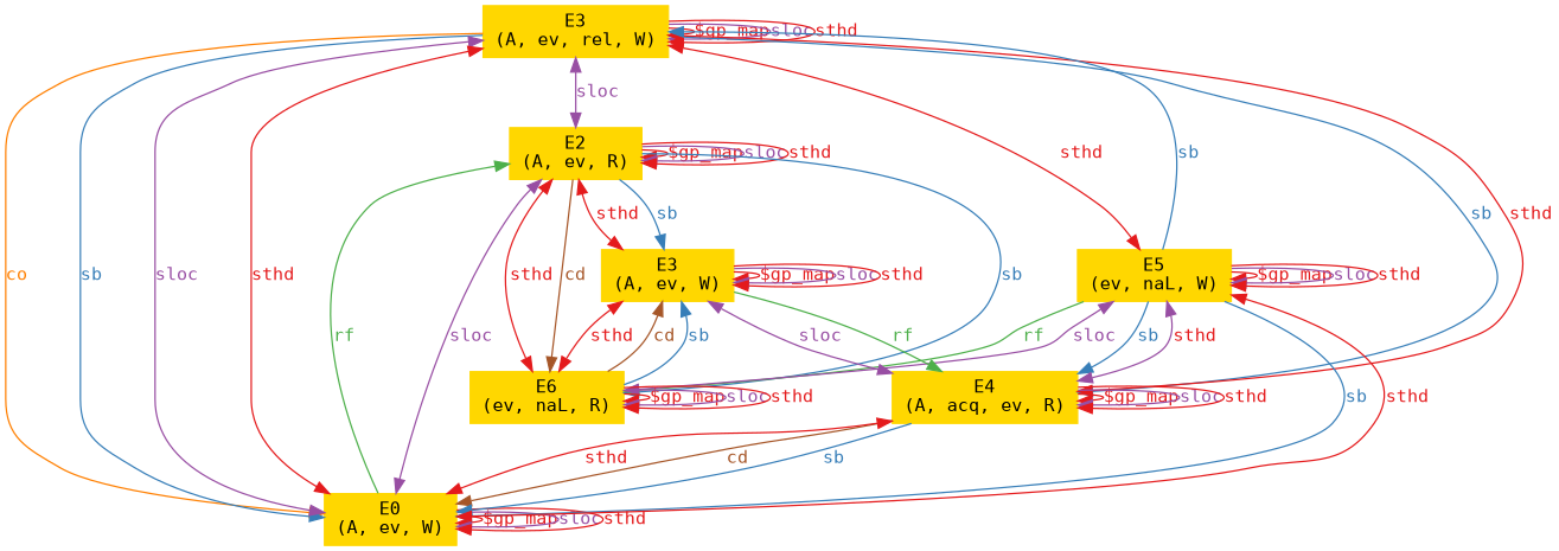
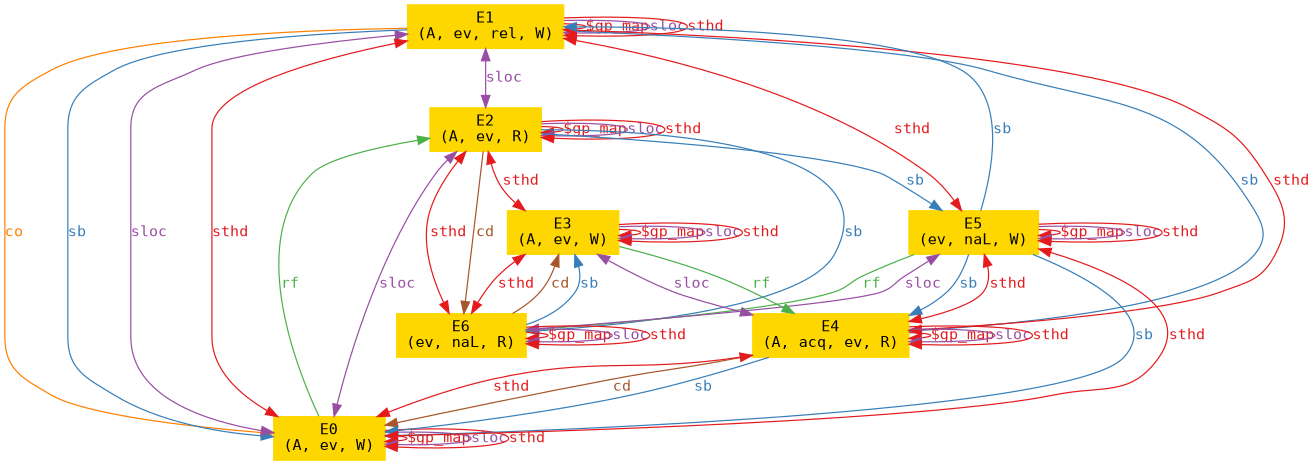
  digraph {
    fontsize=12
    rankdir=TB
    fontname="DejaVu Sans Mono"
    node [color="#ffd700" fontcolor="#000000" fontsize=12 shape=box style="filled, solid" fontname="DejaVu Sans Mono"]
    edge [color="#e41a1c" dir=forward fontcolor="#e41a1c" fontsize=12 style=solid uuid="<E0, E0>" weight=1 fontname="DejaVu Sans Mono"]
    n1 [label="E0\n(A, ev, W)" uuid=E0]
-   n2 [label="E3\n(A, ev, rel, W)" uuid=E1]
+   n2 [label="E1\n(A, ev, rel, W)" uuid=E1]
    n3 [label="E2\n(A, ev, R)" uuid=E2]
    n4 [label="E4\n(A, acq, ev, R)" uuid=E4]
    n5 [label="E5\n(ev, naL, W)" uuid=E5]
    n6 [label="E3\n(A, ev, W)" uuid=E3]
    n7 [label="E6\n(ev, naL, R)" uuid=E6]
    n1 -> n1 [label="$gp_map"]
    n1 -> n1 [color="#984ea3" fontcolor="#984ea3" label=sloc]
    n1 -> n1 [label=sthd]
    n2 -> n1 [color="#ff7f00" fontcolor="#ff7f00" label=co uuid="<E1, E0>"]
    n2 -> n1 [color="#377eb8" fontcolor="#377eb8" label=sb uuid="<E1, E0>"]
    n2 -> n1 [color="#984ea3" dir=both fontcolor="#984ea3" label=sloc uuid="<E0, E1>"]
    n2 -> n1 [dir=both label=sthd uuid="<E0, E1>"]
    n2 -> n2 [label="$gp_map" uuid="<E1, E1>"]
    n2 -> n2 [color="#984ea3" fontcolor="#984ea3" label=sloc uuid="<E1, E1>"]
    n2 -> n2 [label=sthd uuid="<E1, E1>"]
    n2 -> n3 [color="#984ea3" dir=both fontcolor="#984ea3" label=sloc uuid="<E1, E2>"]
    n2 -> n4 [color="#377eb8" fontcolor="#377eb8" label=sb uuid="<E1, E4>"]
    n2 -> n4 [dir=both label=sthd uuid="<E1, E4>"]
    n2 -> n5 [color="#377eb8" dir=back fontcolor="#377eb8" label=sb uuid="<E5, E1>"]
    n2 -> n5 [dir=both label=sthd uuid="<E1, E5>"]
    n3 -> n1 [color="#4daf4a" dir=back fontcolor="#4daf4a" label=rf uuid="<E0, E2>"]
    n3 -> n1 [color="#984ea3" dir=both fontcolor="#984ea3" label=sloc uuid="<E0, E2>"]
    n3 -> n3 [label="$gp_map" uuid="<E2, E2>"]
    n3 -> n3 [color="#984ea3" fontcolor="#984ea3" label=sloc uuid="<E2, E2>"]
    n3 -> n3 [label=sthd uuid="<E2, E2>"]
-   n3 -> n6 [color="#377eb8" fontcolor="#377eb8" label=sb uuid="<E2, E3>"]
+   n3 -> n5 [color="#377eb8" fontcolor="#377eb8" label=sb uuid="<E2, E3>"]
    n3 -> n6 [dir=both label=sthd uuid="<E2, E3>"]
    n3 -> n7 [color="#a65628" fontcolor="#a65628" label=cd uuid="<E2, E6>"]
    n3 -> n7 [color="#377eb8" fontcolor="#377eb8" label=sb uuid="<E2, E6>"]
    n3 -> n7 [dir=both label=sthd uuid="<E2, E6>"]
    n4 -> n1 [color="#a65628" fontcolor="#a65628" label=cd uuid="<E4, E0>"]
    n4 -> n1 [color="#377eb8" fontcolor="#377eb8" label=sb uuid="<E4, E0>"]
    n4 -> n1 [dir=both label=sthd uuid="<E0, E4>"]
    n4 -> n4 [label="$gp_map" uuid="<E4, E4>"]
    n4 -> n4 [color="#984ea3" fontcolor="#984ea3" label=sloc uuid="<E4, E4>"]
    n4 -> n4 [label=sthd uuid="<E4, E4>"]
    n5 -> n1 [color="#377eb8" fontcolor="#377eb8" label=sb uuid="<E5, E0>"]
    n5 -> n1 [dir=both label=sthd uuid="<E0, E5>"]
    n5 -> n4 [color="#377eb8" fontcolor="#377eb8" label=sb uuid="<E5, E4>"]
-   n5 -> n4 [color="#984ea3" dir=both label=sthd uuid="<E4, E5>"]
+   n5 -> n4 [dir=both label=sthd uuid="<E4, E5>"]
    n5 -> n5 [label="$gp_map" uuid="<E5, E5>"]
    n5 -> n5 [color="#984ea3" fontcolor="#984ea3" label=sloc uuid="<E5, E5>"]
    n5 -> n5 [label=sthd uuid="<E5, E5>"]
    n5 -> n7 [color="#4daf4a" fontcolor="#4daf4a" label=rf uuid="<E5, E6>"]
    n5 -> n7 [color="#984ea3" dir=both fontcolor="#984ea3" label=sloc uuid="<E5, E6>"]
    n6 -> n4 [color="#4daf4a" fontcolor="#4daf4a" label=rf uuid="<E3, E4>"]
    n6 -> n4 [color="#984ea3" dir=both fontcolor="#984ea3" label=sloc uuid="<E3, E4>"]
    n6 -> n6 [label="$gp_map" uuid="<E3, E3>"]
    n6 -> n6 [color="#984ea3" fontcolor="#984ea3" label=sloc uuid="<E3, E3>"]
    n6 -> n6 [label=sthd uuid="<E3, E3>"]
    n6 -> n7 [color="#a65628" dir=back fontcolor="#a65628" label=cd uuid="<E6, E3>"]
    n6 -> n7 [color="#377eb8" dir=back fontcolor="#377eb8" label=sb uuid="<E6, E3>"]
    n6 -> n7 [dir=both label=sthd uuid="<E3, E6>"]
    n7 -> n7 [label="$gp_map" uuid="<E6, E6>"]
    n7 -> n7 [color="#984ea3" fontcolor="#984ea3" label=sloc uuid="<E6, E6>"]
    n7 -> n7 [label=sthd uuid="<E6, E6>"]
  }
